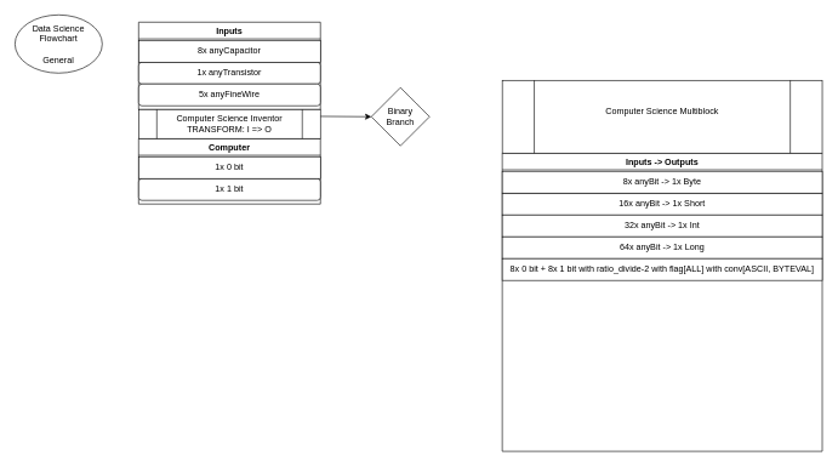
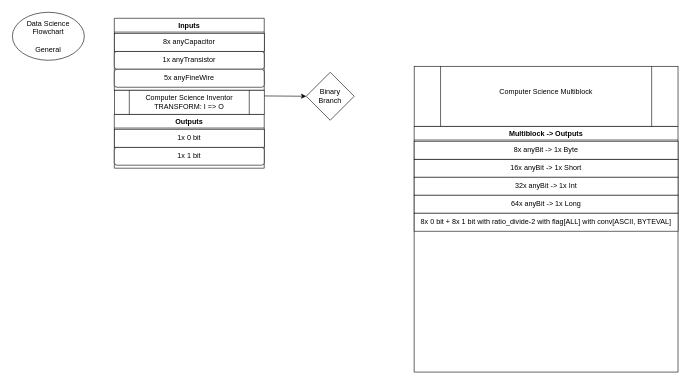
  <mxCell id="0" />
  <mxCell id="1" parent="0" />
  <mxCell id="2" value="Data Science Flowchart&lt;br&gt;&lt;br&gt;General" style="ellipse;whiteSpace=wrap;html=1;" vertex="1" parent="1"><mxGeometry x="20" y="20" width="120" height="80" as="geometry" /></mxCell>
  <mxCell id="3" value="Inputs" style="swimlane;whiteSpace=wrap;html=1;" vertex="1" parent="1"><mxGeometry x="190" y="30" width="250" height="120" as="geometry" /></mxCell>
  <mxCell id="4" value="1x anyTransistor" style="rounded=1;whiteSpace=wrap;html=1;" vertex="1" parent="3"><mxGeometry y="55" width="250" height="30" as="geometry" /></mxCell>
  <mxCell id="5" value="5x anyFineWire" style="rounded=1;whiteSpace=wrap;html=1;" vertex="1" parent="3"><mxGeometry y="85" width="250" height="30" as="geometry" /></mxCell>
  <mxCell id="6" value="8x anyCapacitor" style="rounded=0;whiteSpace=wrap;html=1;" vertex="1" parent="3"><mxGeometry y="25" width="250" height="30" as="geometry" /></mxCell>
  <mxCell id="7" value="" style="endArrow=classic;html=1;rounded=0;entryX=0;entryY=0.5;entryDx=0;entryDy=0;" edge="1" parent="1" target="19"><mxGeometry width="50" height="50" relative="1" as="geometry"><mxPoint x="440" y="159.5" as="sourcePoint" /><mxPoint x="530" y="159.5" as="targetPoint" /></mxGeometry></mxCell>
- <mxCell id="8" value="Computer" style="swimlane;whiteSpace=wrap;html=1;" vertex="1" parent="1"><mxGeometry x="190" y="190" width="250" height="90" as="geometry" /></mxCell>
+ <mxCell id="8" value="Outputs" style="swimlane;whiteSpace=wrap;html=1;" vertex="1" parent="1"><mxGeometry x="190" y="190" width="250" height="90" as="geometry" /></mxCell>
  <mxCell id="9" value="1x 1 bit" style="rounded=1;whiteSpace=wrap;html=1;" vertex="1" parent="8"><mxGeometry y="55" width="250" height="30" as="geometry" /></mxCell>
  <mxCell id="10" value="1x 0 bit" style="rounded=0;whiteSpace=wrap;html=1;" vertex="1" parent="8"><mxGeometry y="25" width="250" height="30" as="geometry" /></mxCell>
  <mxCell id="11" value="Computer Science Inventor&lt;br&gt;TRANSFORM: I =&amp;gt; O" style="shape=process;whiteSpace=wrap;html=1;backgroundOutline=1;" vertex="1" parent="1"><mxGeometry x="190" y="150" width="250" height="40" as="geometry" /></mxCell>
- <mxCell id="12" value="Inputs -&amp;gt; Outputs" style="swimlane;whiteSpace=wrap;html=1;" vertex="1" parent="1"><mxGeometry x="690" y="210" width="440" height="410" as="geometry" /></mxCell>
+ <mxCell id="12" value="Multiblock -&amp;gt; Outputs" style="swimlane;whiteSpace=wrap;html=1;" vertex="1" parent="1"><mxGeometry x="690" y="210" width="440" height="410" as="geometry" /></mxCell>
  <mxCell id="13" value="16x anyBit -&amp;gt; 1x Short" style="whiteSpace=wrap;html=1;rounded=0;" vertex="1" parent="12"><mxGeometry y="55" width="440" height="30" as="geometry" /></mxCell>
  <mxCell id="14" value="8x anyBit -&amp;gt; 1x Byte" style="rounded=0;whiteSpace=wrap;html=1;" vertex="1" parent="12"><mxGeometry y="25" width="440" height="30" as="geometry" /></mxCell>
  <mxCell id="15" value="32x anyBit -&amp;gt; 1x Int" style="rounded=0;whiteSpace=wrap;html=1;" vertex="1" parent="12"><mxGeometry y="85" width="440" height="30" as="geometry" /></mxCell>
  <mxCell id="16" value="64x anyBit -&amp;gt; 1x Long" style="rounded=0;whiteSpace=wrap;html=1;" vertex="1" parent="12"><mxGeometry y="115" width="440" height="30" as="geometry" /></mxCell>
  <mxCell id="17" value="8x 0 bit + 8x 1 bit with ratio_divide-2 with flag[ALL] with conv[ASCII, BYTEVAL]" style="rounded=0;whiteSpace=wrap;html=1;" vertex="1" parent="12"><mxGeometry y="145" width="440" height="30" as="geometry" /></mxCell>
  <mxCell id="18" value="Computer Science Multiblock&lt;br&gt;&lt;br&gt;" style="shape=process;whiteSpace=wrap;html=1;backgroundOutline=1;" vertex="1" parent="1"><mxGeometry x="690" y="110" width="440" height="100" as="geometry" /></mxCell>
  <mxCell id="19" value="Binary&lt;br&gt;Branch" style="rhombus;whiteSpace=wrap;html=1;" vertex="1" parent="1"><mxGeometry x="510" y="120" width="80" height="80" as="geometry" /></mxCell>
